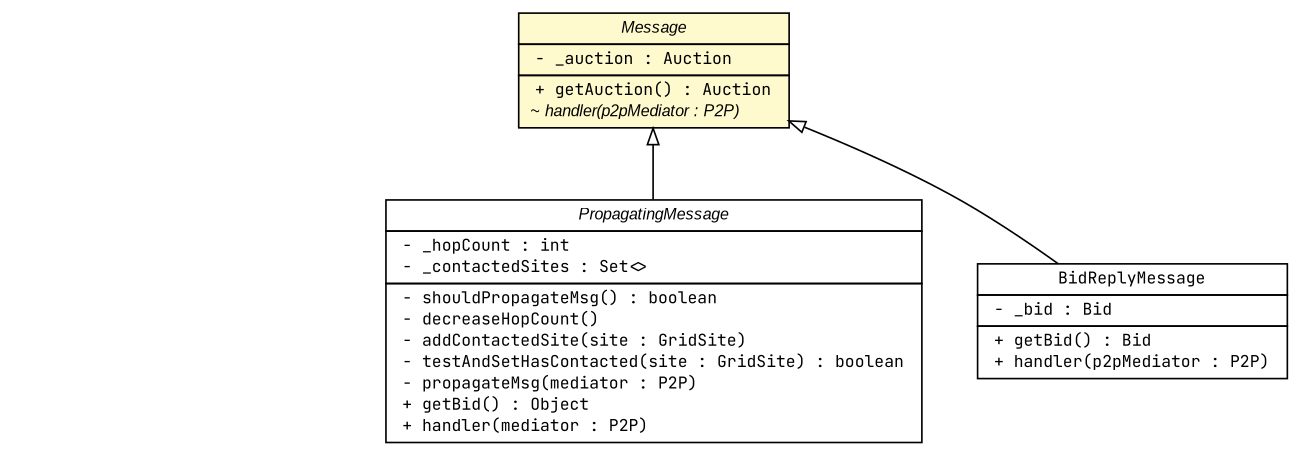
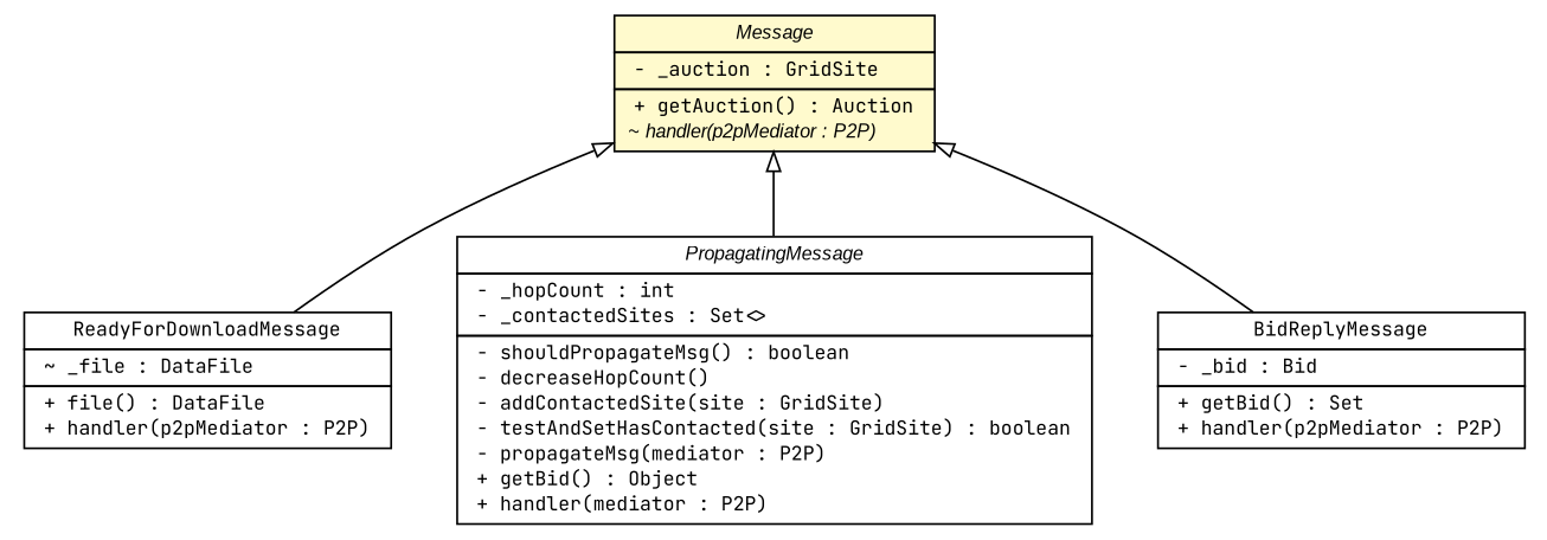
  digraph {
    fontname="JetBrains Mono"
    nodesep=0.25
    ranksep=0.5
    node [fontcolor=black fontname="JetBrains Mono" fontsize=10.0 shape=plaintext]
    edge [arrowtail=empty dir=back fontname="JetBrains Mono" fontsize=10 headport=p labelfontname=arial labelfontsize=10 tailport=p]
+   n1 [label=<<table title="org.edg.data.replication.optorsim.auctions.ReadyForDownloadMessage" border="0" cellborder="1" cellspacing="0" cellpadding="2" port="p" href="./ReadyForDownloadMessage.html"> 		<tr><td><table border="0" cellspacing="0" cellpadding="1"> <tr><td align="center" balign="center"> ReadyForDownloadMessage </td></tr> 		</table></td></tr> 		<tr><td><table border="0" cellspacing="0" cellpadding="1"> <tr><td align="left" balign="left"> ~ _file : DataFile </td></tr> 		</table></td></tr> 		<tr><td><table border="0" cellspacing="0" cellpadding="1"> <tr><td align="left" balign="left"> + file() : DataFile </td></tr> <tr><td align="left" balign="left"> + handler(p2pMediator : P2P) </td></tr> 		</table></td></tr> 		</table>>]
    n2 [label=<<table title="org.edg.data.replication.optorsim.auctions.PropagatingMessage" border="0" cellborder="1" cellspacing="0" cellpadding="2" port="p" href="./PropagatingMessage.html"> 		<tr><td><table border="0" cellspacing="0" cellpadding="1"> <tr><td align="center" balign="center"><font face="arial italic"> PropagatingMessage </font></td></tr> 		</table></td></tr> 		<tr><td><table border="0" cellspacing="0" cellpadding="1"> <tr><td align="left" balign="left"> - _hopCount : int </td></tr> <tr><td align="left" balign="left"> - _contactedSites : Set&lt;&gt; </td></tr> 		</table></td></tr> 		<tr><td><table border="0" cellspacing="0" cellpadding="1"> <tr><td align="left" balign="left"> - shouldPropagateMsg() : boolean </td></tr> <tr><td align="left" balign="left"> - decreaseHopCount() </td></tr> <tr><td align="left" balign="left"> - addContactedSite(site : GridSite) </td></tr> <tr><td align="left" balign="left"> - testAndSetHasContacted(site : GridSite) : boolean </td></tr> <tr><td align="left" balign="left"> - propagateMsg(mediator : P2P) </td></tr> <tr><td align="left" balign="left"> + getBid() : Object </td></tr> <tr><td align="left" balign="left"> + handler(mediator : P2P) </td></tr> 		</table></td></tr> 		</table>>]
-   n3 [label=<<table title="org.edg.data.replication.optorsim.auctions.Message" border="0" cellborder="1" cellspacing="0" cellpadding="2" port="p" bgcolor="lemonChiffon" href="./Message.html"> 		<tr><td><table border="0" cellspacing="0" cellpadding="1"> <tr><td align="center" balign="center"><font face="arial italic"> Message </font></td></tr> 		</table></td></tr> 		<tr><td><table border="0" cellspacing="0" cellpadding="1"> <tr><td align="left" balign="left"> - _auction : Auction </td></tr> 		</table></td></tr> 		<tr><td><table border="0" cellspacing="0" cellpadding="1"> <tr><td align="left" balign="left"> + getAuction() : Auction </td></tr> <tr><td align="left" balign="left"><font face="arial italic" point-size="10.0"> ~ handler(p2pMediator : P2P) </font></td></tr> 		</table></td></tr> 		</table>>]
-   n4 [label=<<table title="org.edg.data.replication.optorsim.auctions.BidReplyMessage" border="0" cellborder="1" cellspacing="0" cellpadding="2" port="p" href="./BidReplyMessage.html"> 		<tr><td><table border="0" cellspacing="0" cellpadding="1"> <tr><td align="center" balign="center"> BidReplyMessage </td></tr> 		</table></td></tr> 		<tr><td><table border="0" cellspacing="0" cellpadding="1"> <tr><td align="left" balign="left"> - _bid : Bid </td></tr> 		</table></td></tr> 		<tr><td><table border="0" cellspacing="0" cellpadding="1"> <tr><td align="left" balign="left"> + getBid() : Bid </td></tr> <tr><td align="left" balign="left"> + handler(p2pMediator : P2P) </td></tr> 		</table></td></tr> 		</table>>]
+   n3 [label=<<table title="org.edg.data.replication.optorsim.auctions.Message" border="0" cellborder="1" cellspacing="0" cellpadding="2" port="p" bgcolor="lemonChiffon" href="./Message.html"> 		<tr><td><table border="0" cellspacing="0" cellpadding="1"> <tr><td align="center" balign="center"><font face="arial italic"> Message </font></td></tr> 		</table></td></tr> 		<tr><td><table border="0" cellspacing="0" cellpadding="1"> <tr><td align="left" balign="left"> - _auction : GridSite </td></tr> 		</table></td></tr> 		<tr><td><table border="0" cellspacing="0" cellpadding="1"> <tr><td align="left" balign="left"> + getAuction() : Auction </td></tr> <tr><td align="left" balign="left"><font face="arial italic" point-size="10.0"> ~ handler(p2pMediator : P2P) </font></td></tr> 		</table></td></tr> 		</table>>]
+   n4 [label=<<table title="org.edg.data.replication.optorsim.auctions.BidReplyMessage" border="0" cellborder="1" cellspacing="0" cellpadding="2" port="p" href="./BidReplyMessage.html"> 		<tr><td><table border="0" cellspacing="0" cellpadding="1"> <tr><td align="center" balign="center"> BidReplyMessage </td></tr> 		</table></td></tr> 		<tr><td><table border="0" cellspacing="0" cellpadding="1"> <tr><td align="left" balign="left"> - _bid : Bid </td></tr> 		</table></td></tr> 		<tr><td><table border="0" cellspacing="0" cellpadding="1"> <tr><td align="left" balign="left"> + getBid() : Set </td></tr> <tr><td align="left" balign="left"> + handler(p2pMediator : P2P) </td></tr> 		</table></td></tr> 		</table>>]
+   n3 -> n1
    n3 -> n2
    n3 -> n4
  }
